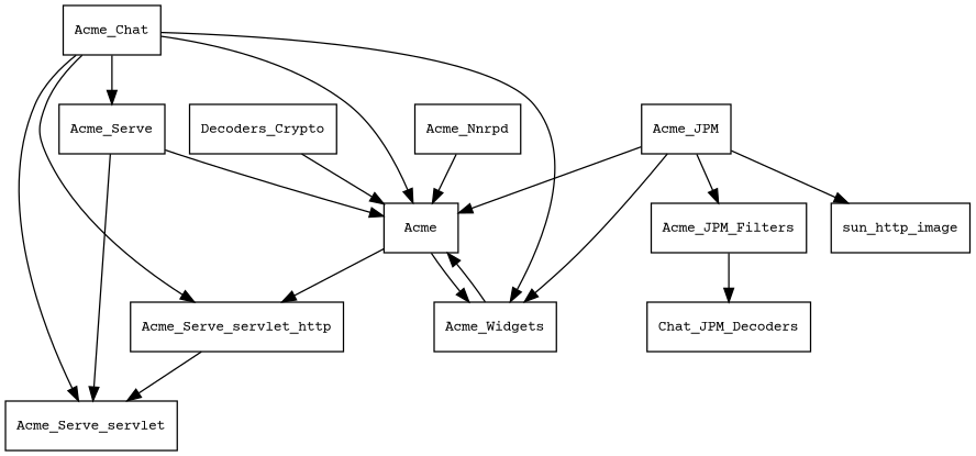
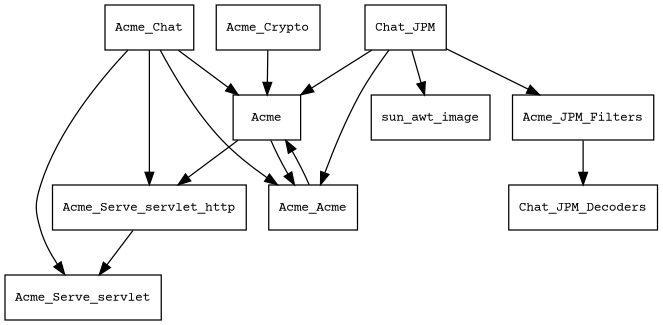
  digraph {
    fontname="Courier Prime"
    node [fontname="Courier Prime" fontsize=10.0 shape=box]
    edge [fontname="Courier Prime"]
    Acme
-   Acme_Widgets
+   Acme_Widgets [label=Acme_Acme]
    Acme_Serve_servlet_http
    Acme_Chat
-   Acme_Serve
    Acme_Serve_servlet
-   Acme_Crypto [label=Decoders_Crypto]
-   Acme_JPM
+   Acme_Crypto
+   Acme_JPM [label=Chat_JPM]
    Acme_JPM_Filters
-   sun_awt_image [label=sun_http_image]
+   sun_awt_image
    n11 [label=Chat_JPM_Decoders]
-   Acme_Nnrpd
    Acme -> Acme_Widgets
    Acme -> Acme_Serve_servlet_http
    Acme_Widgets -> Acme
    Acme_Serve_servlet_http -> Acme_Serve_servlet
    Acme_Chat -> Acme
    Acme_Chat -> Acme_Widgets
    Acme_Chat -> Acme_Serve_servlet_http
-   Acme_Chat -> Acme_Serve
    Acme_Chat -> Acme_Serve_servlet
-   Acme_Serve -> Acme
-   Acme_Serve -> Acme_Serve_servlet
    Acme_Crypto -> Acme
    Acme_JPM -> Acme
    Acme_JPM -> Acme_Widgets
    Acme_JPM -> Acme_JPM_Filters
    Acme_JPM -> sun_awt_image
    Acme_JPM_Filters -> n11
-   Acme_Nnrpd -> Acme
  }
